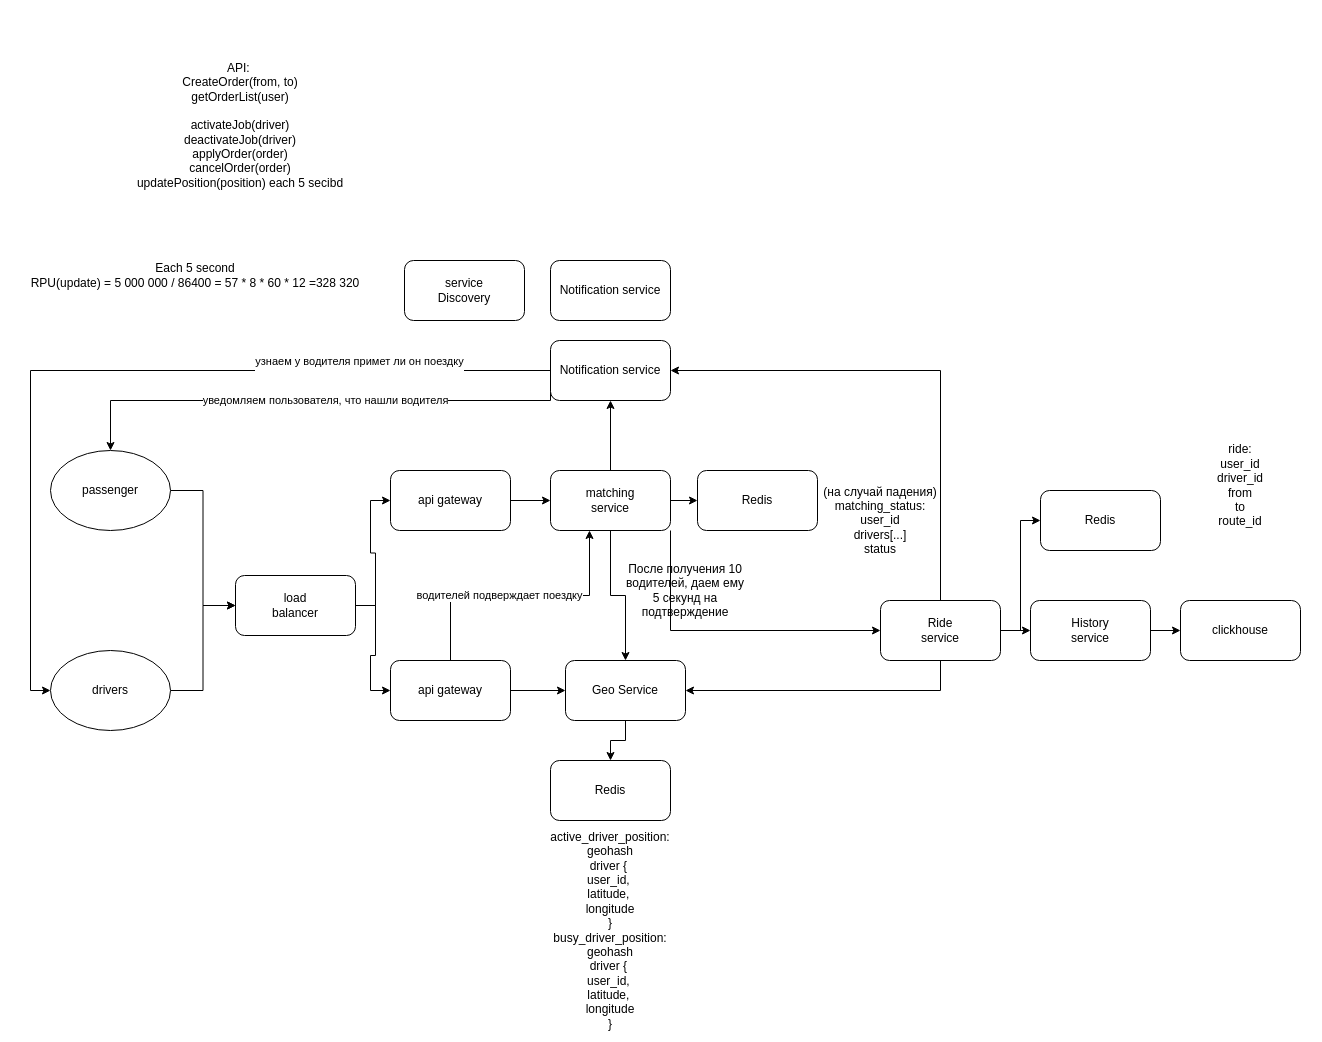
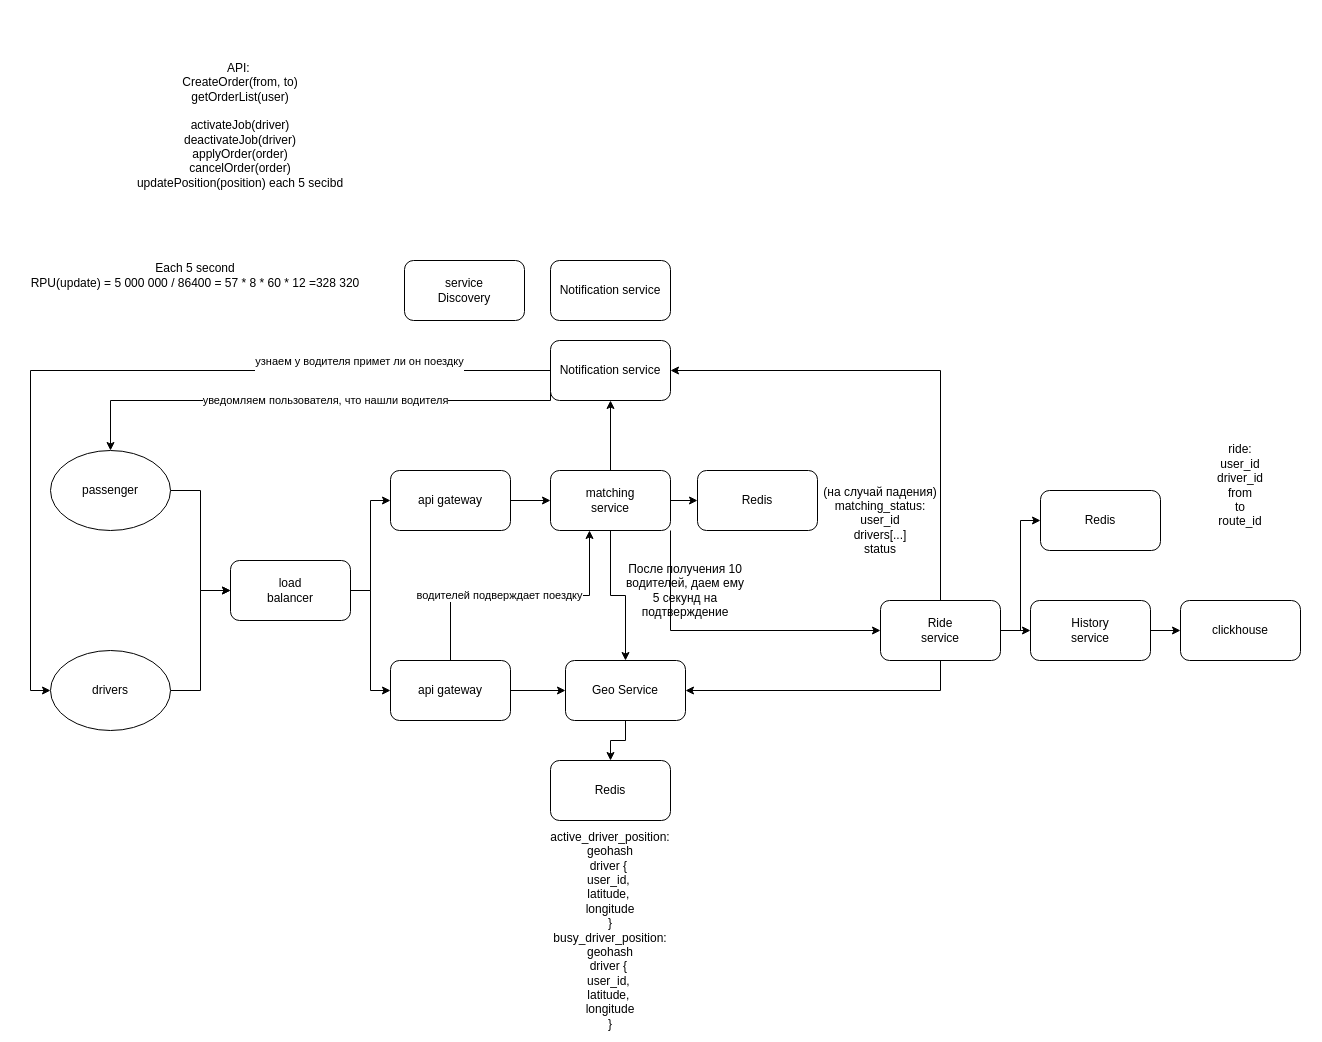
  <mxCell id="0" />
  <mxCell id="1" parent="0" />
  <mxCell id="2" style="edgeStyle=orthogonalEdgeStyle;rounded=0;orthogonalLoop=1;jettySize=auto;html=1;exitX=1;exitY=0.5;exitDx=0;exitDy=0;entryX=0;entryY=0.5;entryDx=0;entryDy=0;" edge="1" parent="1" source="3" target="8"><mxGeometry relative="1" as="geometry" /></mxCell>
  <mxCell id="3" value="passenger" style="ellipse;whiteSpace=wrap;html=1;" vertex="1" parent="1"><mxGeometry x="50" y="450" width="120" height="80" as="geometry" /></mxCell>
  <mxCell id="4" style="edgeStyle=orthogonalEdgeStyle;rounded=0;orthogonalLoop=1;jettySize=auto;html=1;exitX=1;exitY=0.5;exitDx=0;exitDy=0;entryX=0;entryY=0.5;entryDx=0;entryDy=0;" edge="1" parent="1" source="5" target="8"><mxGeometry relative="1" as="geometry" /></mxCell>
  <mxCell id="5" value="drivers" style="ellipse;whiteSpace=wrap;html=1;" vertex="1" parent="1"><mxGeometry x="50" y="650" width="120" height="80" as="geometry" /></mxCell>
  <mxCell id="6" style="edgeStyle=orthogonalEdgeStyle;rounded=0;orthogonalLoop=1;jettySize=auto;html=1;exitX=1;exitY=0.5;exitDx=0;exitDy=0;entryX=0;entryY=0.5;entryDx=0;entryDy=0;" edge="1" parent="1" source="8" target="12"><mxGeometry relative="1" as="geometry" /></mxCell>
  <mxCell id="7" style="edgeStyle=orthogonalEdgeStyle;rounded=0;orthogonalLoop=1;jettySize=auto;html=1;exitX=1;exitY=0.5;exitDx=0;exitDy=0;entryX=0;entryY=0.5;entryDx=0;entryDy=0;" edge="1" parent="1" source="8" target="10"><mxGeometry relative="1" as="geometry" /></mxCell>
- <mxCell id="8" value="load&lt;div&gt;balancer&lt;/div&gt;" style="rounded=1;whiteSpace=wrap;html=1;" vertex="1" parent="1"><mxGeometry x="235" y="575" width="120" height="60" as="geometry" /></mxCell>
+ <mxCell id="8" value="load&lt;div&gt;balancer&lt;/div&gt;" style="rounded=1;whiteSpace=wrap;html=1;" vertex="1" parent="1"><mxGeometry x="230" y="560" width="120" height="60" as="geometry" /></mxCell>
  <mxCell id="9" style="edgeStyle=orthogonalEdgeStyle;rounded=0;orthogonalLoop=1;jettySize=auto;html=1;exitX=1;exitY=0.5;exitDx=0;exitDy=0;entryX=0;entryY=0.5;entryDx=0;entryDy=0;" edge="1" parent="1" source="10" target="22"><mxGeometry relative="1" as="geometry" /></mxCell>
  <mxCell id="10" value="api gateway" style="rounded=1;whiteSpace=wrap;html=1;" vertex="1" parent="1"><mxGeometry x="390" y="470" width="120" height="60" as="geometry" /></mxCell>
  <mxCell id="11" style="edgeStyle=orthogonalEdgeStyle;rounded=0;orthogonalLoop=1;jettySize=auto;html=1;exitX=1;exitY=0.5;exitDx=0;exitDy=0;entryX=0;entryY=0.5;entryDx=0;entryDy=0;" edge="1" parent="1" source="12" target="15"><mxGeometry relative="1" as="geometry" /></mxCell>
  <mxCell id="12" value="api gateway" style="rounded=1;whiteSpace=wrap;html=1;" vertex="1" parent="1"><mxGeometry x="390" y="660" width="120" height="60" as="geometry" /></mxCell>
  <mxCell id="13" value="Each 5 second&lt;div&gt;RPU(update) = 5 000 000 / 86400 = 57 * 8 * 60 * 12 =328 320&lt;/div&gt;" style="text;html=1;align=center;verticalAlign=middle;whiteSpace=wrap;rounded=0;" vertex="1" parent="1"><mxGeometry x="20" y="210" width="350" height="130" as="geometry" /></mxCell>
  <mxCell id="14" style="edgeStyle=orthogonalEdgeStyle;rounded=0;orthogonalLoop=1;jettySize=auto;html=1;exitX=0.5;exitY=1;exitDx=0;exitDy=0;entryX=0.5;entryY=0;entryDx=0;entryDy=0;" edge="1" parent="1" source="15" target="16"><mxGeometry relative="1" as="geometry" /></mxCell>
  <mxCell id="15" value="Geo Service" style="rounded=1;whiteSpace=wrap;html=1;" vertex="1" parent="1"><mxGeometry x="565" y="660" width="120" height="60" as="geometry" /></mxCell>
  <mxCell id="16" value="Redis" style="rounded=1;whiteSpace=wrap;html=1;" vertex="1" parent="1"><mxGeometry x="550" y="760" width="120" height="60" as="geometry" /></mxCell>
  <mxCell id="17" value="active_driver_position:&lt;div&gt;geohash&lt;/div&gt;&lt;div&gt;driver {&amp;nbsp;&lt;/div&gt;&lt;div&gt;user_id,&amp;nbsp;&lt;/div&gt;&lt;div&gt;latitude,&amp;nbsp;&lt;/div&gt;&lt;div&gt;longitude&lt;/div&gt;&lt;div&gt;}&lt;/div&gt;&lt;div&gt;busy&lt;span style=&quot;background-color: transparent; color: light-dark(rgb(0, 0, 0), rgb(255, 255, 255));&quot;&gt;_driver_position:&lt;/span&gt;&lt;/div&gt;&lt;div&gt;&lt;div&gt;geohash&lt;/div&gt;&lt;div&gt;driver {&amp;nbsp;&lt;/div&gt;&lt;div&gt;user_id,&amp;nbsp;&lt;/div&gt;&lt;div&gt;latitude,&amp;nbsp;&lt;/div&gt;&lt;div&gt;longitude&lt;/div&gt;&lt;div&gt;}&lt;/div&gt;&lt;/div&gt;" style="text;html=1;align=center;verticalAlign=middle;whiteSpace=wrap;rounded=0;" vertex="1" parent="1"><mxGeometry x="495" y="840" width="230" height="180" as="geometry" /></mxCell>
  <mxCell id="18" style="edgeStyle=orthogonalEdgeStyle;rounded=0;orthogonalLoop=1;jettySize=auto;html=1;exitX=0.5;exitY=1;exitDx=0;exitDy=0;entryX=0.5;entryY=0;entryDx=0;entryDy=0;" edge="1" parent="1" source="22" target="15"><mxGeometry relative="1" as="geometry" /></mxCell>
  <mxCell id="19" style="edgeStyle=orthogonalEdgeStyle;rounded=0;orthogonalLoop=1;jettySize=auto;html=1;exitX=0.5;exitY=0;exitDx=0;exitDy=0;entryX=0.5;entryY=1;entryDx=0;entryDy=0;" edge="1" parent="1" source="22" target="28"><mxGeometry relative="1" as="geometry" /></mxCell>
  <mxCell id="20" style="edgeStyle=orthogonalEdgeStyle;rounded=0;orthogonalLoop=1;jettySize=auto;html=1;exitX=1;exitY=0.5;exitDx=0;exitDy=0;entryX=0;entryY=0.5;entryDx=0;entryDy=0;" edge="1" parent="1" source="22" target="31"><mxGeometry relative="1" as="geometry" /></mxCell>
  <mxCell id="21" style="edgeStyle=orthogonalEdgeStyle;rounded=0;orthogonalLoop=1;jettySize=auto;html=1;exitX=1;exitY=1;exitDx=0;exitDy=0;entryX=0;entryY=0.5;entryDx=0;entryDy=0;" edge="1" parent="1" source="22" target="37"><mxGeometry relative="1" as="geometry" /></mxCell>
  <mxCell id="22" value="matching&lt;div&gt;service&lt;/div&gt;" style="rounded=1;whiteSpace=wrap;html=1;" vertex="1" parent="1"><mxGeometry x="550" y="470" width="120" height="60" as="geometry" /></mxCell>
  <mxCell id="23" value="После получения 10 водителей, даем ему 5 секунд на подтверждение" style="text;html=1;align=center;verticalAlign=middle;whiteSpace=wrap;rounded=0;" vertex="1" parent="1"><mxGeometry x="620" y="545" width="130" height="90" as="geometry" /></mxCell>
  <mxCell id="24" style="edgeStyle=orthogonalEdgeStyle;rounded=0;orthogonalLoop=1;jettySize=auto;html=1;exitX=0;exitY=0.5;exitDx=0;exitDy=0;entryX=0;entryY=0.5;entryDx=0;entryDy=0;" edge="1" parent="1" source="28" target="5"><mxGeometry relative="1" as="geometry" /></mxCell>
  <mxCell id="25" value="узнаем у водителя примет ли он поездку&lt;div&gt;&lt;br&gt;&lt;/div&gt;" style="edgeLabel;html=1;align=center;verticalAlign=middle;resizable=0;points=[];" vertex="1" connectable="0" parent="24"><mxGeometry x="-0.553" y="-3" relative="1" as="geometry"><mxPoint as="offset" /></mxGeometry></mxCell>
  <mxCell id="26" style="edgeStyle=orthogonalEdgeStyle;rounded=0;orthogonalLoop=1;jettySize=auto;html=1;exitX=0;exitY=0.5;exitDx=0;exitDy=0;entryX=0.5;entryY=0;entryDx=0;entryDy=0;" edge="1" parent="1" source="28" target="3"><mxGeometry relative="1" as="geometry"><Array as="points"><mxPoint x="550" y="400" /><mxPoint x="110" y="400" /></Array></mxGeometry></mxCell>
  <mxCell id="27" value="уведомляем пользователя, что нашли водителя" style="edgeLabel;html=1;align=center;verticalAlign=middle;resizable=0;points=[];" vertex="1" connectable="0" parent="26"><mxGeometry x="-0.015" y="-1" relative="1" as="geometry"><mxPoint as="offset" /></mxGeometry></mxCell>
  <mxCell id="28" value="Notification service" style="rounded=1;whiteSpace=wrap;html=1;" vertex="1" parent="1"><mxGeometry x="550" y="340" width="120" height="60" as="geometry" /></mxCell>
  <mxCell id="29" style="edgeStyle=orthogonalEdgeStyle;rounded=0;orthogonalLoop=1;jettySize=auto;html=1;exitX=0.5;exitY=0;exitDx=0;exitDy=0;entryX=0.325;entryY=1;entryDx=0;entryDy=0;entryPerimeter=0;" edge="1" parent="1" source="12" target="22"><mxGeometry relative="1" as="geometry" /></mxCell>
  <mxCell id="30" value="водителей подверждает поездку" style="edgeLabel;html=1;align=center;verticalAlign=middle;resizable=0;points=[];" vertex="1" connectable="0" parent="29"><mxGeometry x="-0.16" y="1" relative="1" as="geometry"><mxPoint as="offset" /></mxGeometry></mxCell>
  <mxCell id="31" value="Redis" style="rounded=1;whiteSpace=wrap;html=1;" vertex="1" parent="1"><mxGeometry x="697" y="470" width="120" height="60" as="geometry" /></mxCell>
  <mxCell id="32" value="&lt;div&gt;(на случай падения)&lt;/div&gt;matching_status:&lt;div&gt;user_id&lt;/div&gt;&lt;div&gt;drivers[...]&lt;/div&gt;&lt;div&gt;status&lt;/div&gt;" style="text;html=1;align=center;verticalAlign=middle;whiteSpace=wrap;rounded=0;" vertex="1" parent="1"><mxGeometry x="810" y="430" width="140" height="180" as="geometry" /></mxCell>
  <mxCell id="33" style="edgeStyle=orthogonalEdgeStyle;rounded=0;orthogonalLoop=1;jettySize=auto;html=1;exitX=0.5;exitY=0;exitDx=0;exitDy=0;entryX=1;entryY=0.5;entryDx=0;entryDy=0;" edge="1" parent="1" source="37" target="28"><mxGeometry relative="1" as="geometry" /></mxCell>
  <mxCell id="34" style="edgeStyle=orthogonalEdgeStyle;rounded=0;orthogonalLoop=1;jettySize=auto;html=1;exitX=0.5;exitY=1;exitDx=0;exitDy=0;entryX=1;entryY=0.5;entryDx=0;entryDy=0;" edge="1" parent="1" source="37" target="15"><mxGeometry relative="1" as="geometry" /></mxCell>
  <mxCell id="35" style="edgeStyle=orthogonalEdgeStyle;rounded=0;orthogonalLoop=1;jettySize=auto;html=1;exitX=1;exitY=0.5;exitDx=0;exitDy=0;entryX=0;entryY=0.5;entryDx=0;entryDy=0;" edge="1" parent="1" source="37" target="39"><mxGeometry relative="1" as="geometry" /></mxCell>
  <mxCell id="36" style="edgeStyle=orthogonalEdgeStyle;rounded=0;orthogonalLoop=1;jettySize=auto;html=1;exitX=1;exitY=0.5;exitDx=0;exitDy=0;entryX=0;entryY=0.5;entryDx=0;entryDy=0;" edge="1" parent="1" source="37" target="42"><mxGeometry relative="1" as="geometry" /></mxCell>
  <mxCell id="37" value="Ride&lt;div&gt;service&lt;/div&gt;" style="rounded=1;whiteSpace=wrap;html=1;" vertex="1" parent="1"><mxGeometry x="880" y="600" width="120" height="60" as="geometry" /></mxCell>
  <mxCell id="38" style="edgeStyle=orthogonalEdgeStyle;rounded=0;orthogonalLoop=1;jettySize=auto;html=1;exitX=1;exitY=0.5;exitDx=0;exitDy=0;entryX=0;entryY=0.5;entryDx=0;entryDy=0;" edge="1" parent="1" source="39" target="40"><mxGeometry relative="1" as="geometry" /></mxCell>
  <mxCell id="39" value="History&lt;div&gt;service&lt;/div&gt;" style="rounded=1;whiteSpace=wrap;html=1;" vertex="1" parent="1"><mxGeometry x="1030" y="600" width="120" height="60" as="geometry" /></mxCell>
  <mxCell id="40" value="clickhouse" style="rounded=1;whiteSpace=wrap;html=1;" vertex="1" parent="1"><mxGeometry x="1180" y="600" width="120" height="60" as="geometry" /></mxCell>
  <mxCell id="41" value="API:&amp;nbsp;&lt;br&gt;CreateOrder(from, to)&lt;div&gt;getOrderList(user)&lt;br&gt;&lt;div&gt;&lt;br&gt;&lt;/div&gt;&lt;div&gt;activateJob(driver)&lt;/div&gt;&lt;div&gt;deactivateJob(driver)&lt;/div&gt;&lt;div&gt;applyOrder(order)&lt;/div&gt;&lt;div&gt;cancelOrder(order)&lt;/div&gt;&lt;div&gt;updatePosition(position) each 5 secibd&lt;/div&gt;&lt;/div&gt;" style="text;html=1;align=center;verticalAlign=middle;whiteSpace=wrap;rounded=0;" vertex="1" parent="1"><mxGeometry x="130" y="20" width="220" height="210" as="geometry" /></mxCell>
  <mxCell id="42" value="Redis" style="rounded=1;whiteSpace=wrap;html=1;" vertex="1" parent="1"><mxGeometry x="1040" y="490" width="120" height="60" as="geometry" /></mxCell>
  <mxCell id="43" value="ride:&lt;div&gt;user_id&lt;/div&gt;&lt;div&gt;driver_id&lt;/div&gt;&lt;div&gt;from&lt;/div&gt;&lt;div&gt;to&lt;/div&gt;&lt;div&gt;route_id&lt;/div&gt;" style="text;html=1;align=center;verticalAlign=middle;whiteSpace=wrap;rounded=0;" vertex="1" parent="1"><mxGeometry x="1190" y="440" width="100" height="90" as="geometry" /></mxCell>
  <mxCell id="44" value="Notification service" style="rounded=1;whiteSpace=wrap;html=1;" vertex="1" parent="1"><mxGeometry x="550" y="260" width="120" height="60" as="geometry" /></mxCell>
  <mxCell id="45" value="service&lt;div&gt;Discovery&lt;/div&gt;" style="rounded=1;whiteSpace=wrap;html=1;" vertex="1" parent="1"><mxGeometry x="404" y="260" width="120" height="60" as="geometry" /></mxCell>
